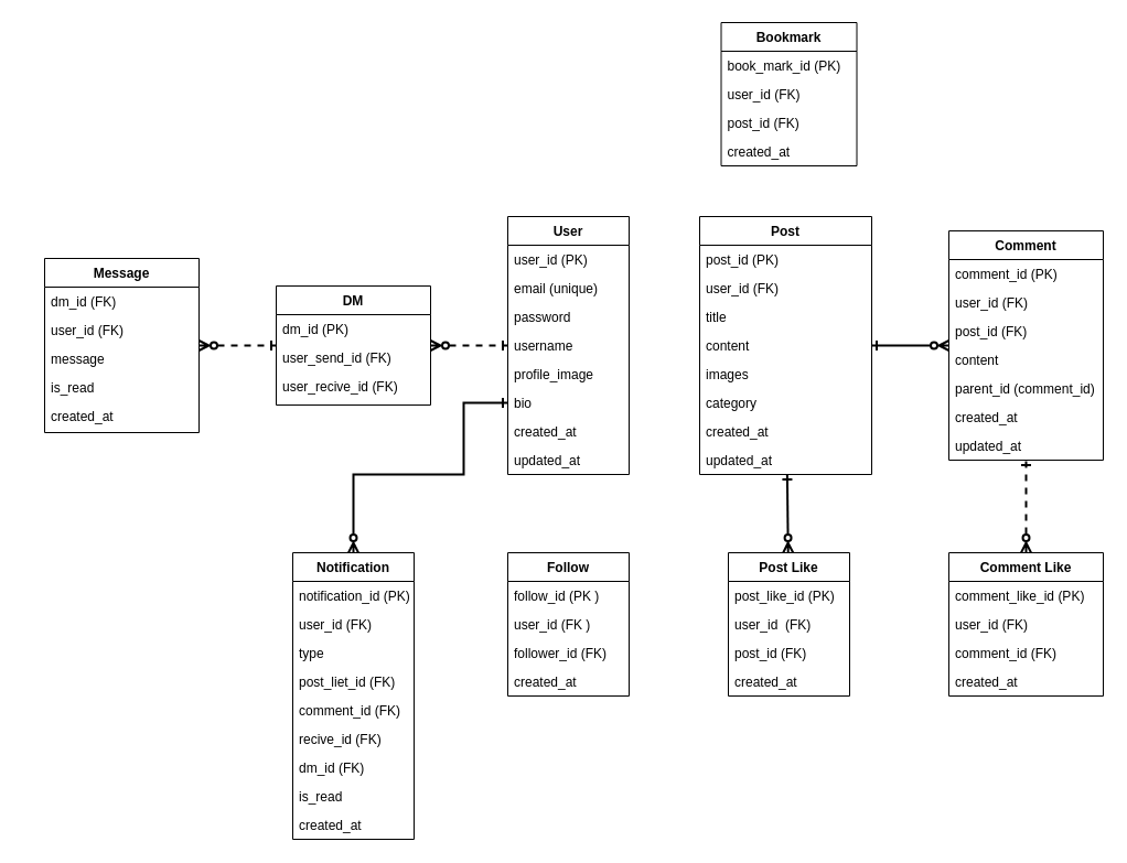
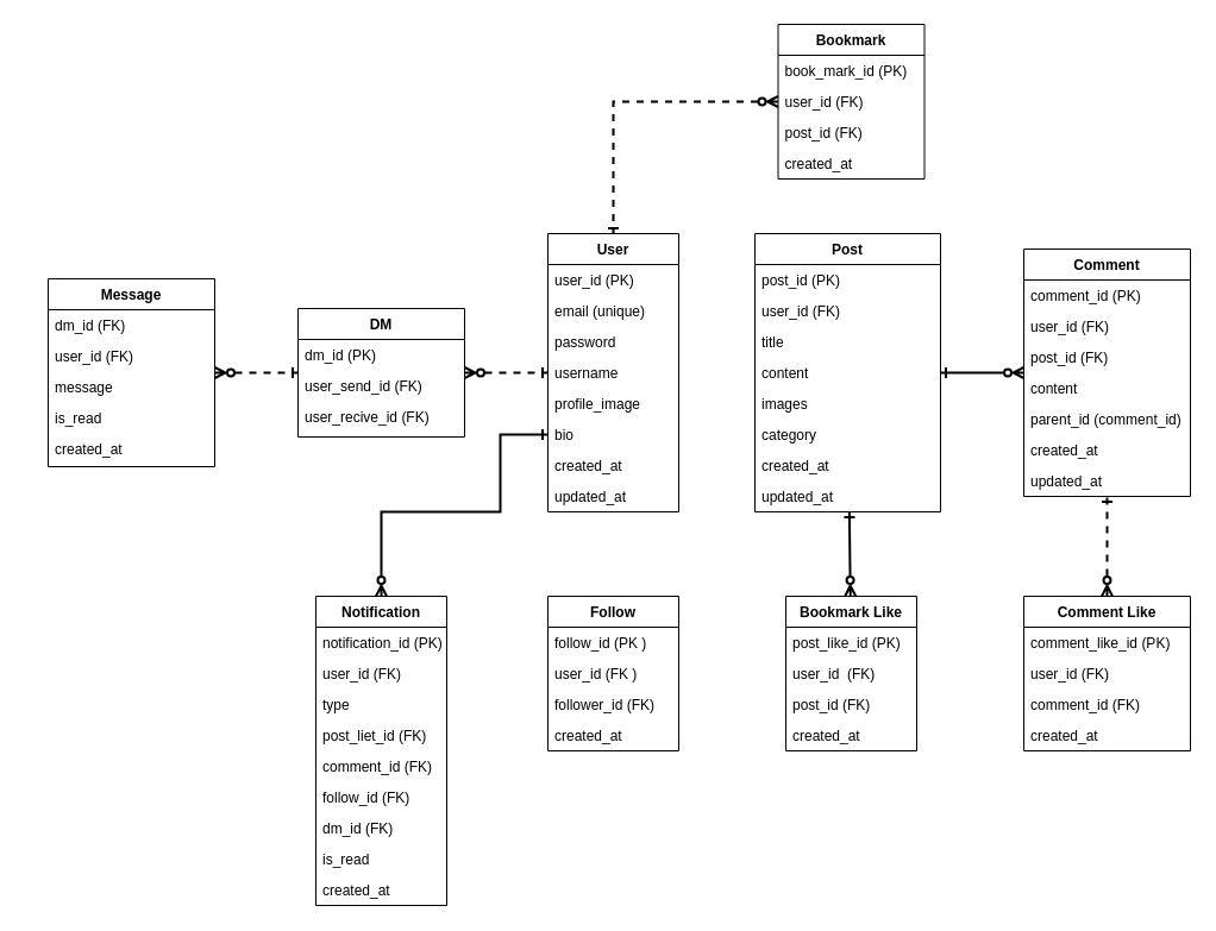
  <mxCell id="0" />
  <mxCell id="1" parent="0" />
  <mxCell id="2" value="User" style="swimlane;fontStyle=1;align=center;verticalAlign=top;childLayout=stackLayout;horizontal=1;startSize=26;horizontalStack=0;resizeParent=1;resizeLast=0;collapsible=1;marginBottom=0;rounded=0;shadow=0;strokeWidth=1;" parent="1" vertex="1"><mxGeometry x="460" y="196" width="110" height="234" as="geometry"><mxRectangle x="230" y="140" width="160" height="26" as="alternateBounds" /></mxGeometry></mxCell>
  <mxCell id="3" value="user_id (PK)" style="text;align=left;verticalAlign=top;spacingLeft=4;spacingRight=4;overflow=hidden;rotatable=0;points=[[0,0.5],[1,0.5]];portConstraint=eastwest;rounded=0;shadow=0;html=0;" parent="2" vertex="1"><mxGeometry y="26" width="110" height="26" as="geometry" /></mxCell>
  <mxCell id="4" value="email (unique)" style="text;align=left;verticalAlign=top;spacingLeft=4;spacingRight=4;overflow=hidden;rotatable=0;points=[[0,0.5],[1,0.5]];portConstraint=eastwest;" parent="2" vertex="1"><mxGeometry y="52" width="110" height="26" as="geometry" /></mxCell>
  <mxCell id="5" value="password" style="text;align=left;verticalAlign=top;spacingLeft=4;spacingRight=4;overflow=hidden;rotatable=0;points=[[0,0.5],[1,0.5]];portConstraint=eastwest;rounded=0;shadow=0;html=0;" parent="2" vertex="1"><mxGeometry y="78" width="110" height="26" as="geometry" /></mxCell>
  <mxCell id="6" value="username" style="text;align=left;verticalAlign=top;spacingLeft=4;spacingRight=4;overflow=hidden;rotatable=0;points=[[0,0.5],[1,0.5]];portConstraint=eastwest;rounded=0;shadow=0;html=0;" vertex="1" parent="2"><mxGeometry y="104" width="110" height="26" as="geometry" /></mxCell>
  <mxCell id="7" value="profile_image" style="text;align=left;verticalAlign=top;spacingLeft=4;spacingRight=4;overflow=hidden;rotatable=0;points=[[0,0.5],[1,0.5]];portConstraint=eastwest;rounded=0;shadow=0;html=0;" vertex="1" parent="2"><mxGeometry y="130" width="110" height="26" as="geometry" /></mxCell>
  <mxCell id="8" value="bio" style="text;align=left;verticalAlign=top;spacingLeft=4;spacingRight=4;overflow=hidden;rotatable=0;points=[[0,0.5],[1,0.5]];portConstraint=eastwest;rounded=0;shadow=0;html=0;" vertex="1" parent="2"><mxGeometry y="156" width="110" height="26" as="geometry" /></mxCell>
  <mxCell id="9" value="created_at" style="text;align=left;verticalAlign=top;spacingLeft=4;spacingRight=4;overflow=hidden;rotatable=0;points=[[0,0.5],[1,0.5]];portConstraint=eastwest;rounded=0;shadow=0;html=0;" vertex="1" parent="2"><mxGeometry y="182" width="110" height="26" as="geometry" /></mxCell>
  <mxCell id="10" value="updated_at" style="text;align=left;verticalAlign=top;spacingLeft=4;spacingRight=4;overflow=hidden;rotatable=0;points=[[0,0.5],[1,0.5]];portConstraint=eastwest;rounded=0;shadow=0;html=0;" vertex="1" parent="2"><mxGeometry y="208" width="110" height="26" as="geometry" /></mxCell>
  <mxCell id="11" value="Post" style="swimlane;fontStyle=1;align=center;verticalAlign=top;childLayout=stackLayout;horizontal=1;startSize=26;horizontalStack=0;resizeParent=1;resizeLast=0;collapsible=1;marginBottom=0;rounded=0;shadow=0;strokeWidth=1;" vertex="1" parent="1"><mxGeometry x="634" y="196" width="156" height="234" as="geometry"><mxRectangle x="230" y="140" width="160" height="26" as="alternateBounds" /></mxGeometry></mxCell>
  <mxCell id="12" value="post_id (PK)" style="text;align=left;verticalAlign=top;spacingLeft=4;spacingRight=4;overflow=hidden;rotatable=0;points=[[0,0.5],[1,0.5]];portConstraint=eastwest;rounded=0;shadow=0;html=0;" vertex="1" parent="11"><mxGeometry y="26" width="156" height="26" as="geometry" /></mxCell>
  <mxCell id="13" value="user_id (FK)" style="text;align=left;verticalAlign=top;spacingLeft=4;spacingRight=4;overflow=hidden;rotatable=0;points=[[0,0.5],[1,0.5]];portConstraint=eastwest;" vertex="1" parent="11"><mxGeometry y="52" width="156" height="26" as="geometry" /></mxCell>
  <mxCell id="14" value="title" style="text;align=left;verticalAlign=top;spacingLeft=4;spacingRight=4;overflow=hidden;rotatable=0;points=[[0,0.5],[1,0.5]];portConstraint=eastwest;rounded=0;shadow=0;html=0;" vertex="1" parent="11"><mxGeometry y="78" width="156" height="26" as="geometry" /></mxCell>
  <mxCell id="15" value="content" style="text;align=left;verticalAlign=top;spacingLeft=4;spacingRight=4;overflow=hidden;rotatable=0;points=[[0,0.5],[1,0.5]];portConstraint=eastwest;rounded=0;shadow=0;html=0;" vertex="1" parent="11"><mxGeometry y="104" width="156" height="26" as="geometry" /></mxCell>
  <mxCell id="16" value="images" style="text;align=left;verticalAlign=top;spacingLeft=4;spacingRight=4;overflow=hidden;rotatable=0;points=[[0,0.5],[1,0.5]];portConstraint=eastwest;rounded=0;shadow=0;html=0;" vertex="1" parent="11"><mxGeometry y="130" width="156" height="26" as="geometry" /></mxCell>
  <mxCell id="17" value="category" style="text;align=left;verticalAlign=top;spacingLeft=4;spacingRight=4;overflow=hidden;rotatable=0;points=[[0,0.5],[1,0.5]];portConstraint=eastwest;rounded=0;shadow=0;html=0;" vertex="1" parent="11"><mxGeometry y="156" width="156" height="26" as="geometry" /></mxCell>
  <mxCell id="18" value="created_at" style="text;align=left;verticalAlign=top;spacingLeft=4;spacingRight=4;overflow=hidden;rotatable=0;points=[[0,0.5],[1,0.5]];portConstraint=eastwest;rounded=0;shadow=0;html=0;" vertex="1" parent="11"><mxGeometry y="182" width="156" height="26" as="geometry" /></mxCell>
  <mxCell id="19" value="updated_at" style="text;align=left;verticalAlign=top;spacingLeft=4;spacingRight=4;overflow=hidden;rotatable=0;points=[[0,0.5],[1,0.5]];portConstraint=eastwest;rounded=0;shadow=0;html=0;" vertex="1" parent="11"><mxGeometry y="208" width="156" height="22" as="geometry" /></mxCell>
  <mxCell id="20" value="Comment" style="swimlane;fontStyle=1;align=center;verticalAlign=top;childLayout=stackLayout;horizontal=1;startSize=26;horizontalStack=0;resizeParent=1;resizeLast=0;collapsible=1;marginBottom=0;rounded=0;shadow=0;strokeWidth=1;" vertex="1" parent="1"><mxGeometry x="860" y="209" width="140" height="208" as="geometry"><mxRectangle x="230" y="140" width="160" height="26" as="alternateBounds" /></mxGeometry></mxCell>
  <mxCell id="21" value="comment_id (PK)" style="text;align=left;verticalAlign=top;spacingLeft=4;spacingRight=4;overflow=hidden;rotatable=0;points=[[0,0.5],[1,0.5]];portConstraint=eastwest;rounded=0;shadow=0;html=0;" vertex="1" parent="20"><mxGeometry y="26" width="140" height="26" as="geometry" /></mxCell>
  <mxCell id="22" value="user_id (FK)" style="text;align=left;verticalAlign=top;spacingLeft=4;spacingRight=4;overflow=hidden;rotatable=0;points=[[0,0.5],[1,0.5]];portConstraint=eastwest;" vertex="1" parent="20"><mxGeometry y="52" width="140" height="26" as="geometry" /></mxCell>
  <mxCell id="23" value="post_id (FK)" style="text;align=left;verticalAlign=top;spacingLeft=4;spacingRight=4;overflow=hidden;rotatable=0;points=[[0,0.5],[1,0.5]];portConstraint=eastwest;rounded=0;shadow=0;html=0;" vertex="1" parent="20"><mxGeometry y="78" width="140" height="26" as="geometry" /></mxCell>
  <mxCell id="24" value="content" style="text;align=left;verticalAlign=top;spacingLeft=4;spacingRight=4;overflow=hidden;rotatable=0;points=[[0,0.5],[1,0.5]];portConstraint=eastwest;rounded=0;shadow=0;html=0;" vertex="1" parent="20"><mxGeometry y="104" width="140" height="26" as="geometry" /></mxCell>
  <mxCell id="25" value="parent_id (comment_id)" style="text;align=left;verticalAlign=top;spacingLeft=4;spacingRight=4;overflow=hidden;rotatable=0;points=[[0,0.5],[1,0.5]];portConstraint=eastwest;rounded=0;shadow=0;html=0;" vertex="1" parent="20"><mxGeometry y="130" width="140" height="26" as="geometry" /></mxCell>
  <mxCell id="26" value="created_at" style="text;align=left;verticalAlign=top;spacingLeft=4;spacingRight=4;overflow=hidden;rotatable=0;points=[[0,0.5],[1,0.5]];portConstraint=eastwest;rounded=0;shadow=0;html=0;" vertex="1" parent="20"><mxGeometry y="156" width="140" height="26" as="geometry" /></mxCell>
  <mxCell id="27" value="updated_at" style="text;align=left;verticalAlign=top;spacingLeft=4;spacingRight=4;overflow=hidden;rotatable=0;points=[[0,0.5],[1,0.5]];portConstraint=eastwest;rounded=0;shadow=0;html=0;" vertex="1" parent="20"><mxGeometry y="182" width="140" height="26" as="geometry" /></mxCell>
- <mxCell id="28" value="Post Like" style="swimlane;fontStyle=1;align=center;verticalAlign=top;childLayout=stackLayout;horizontal=1;startSize=26;horizontalStack=0;resizeParent=1;resizeLast=0;collapsible=1;marginBottom=0;rounded=0;shadow=0;strokeWidth=1;" vertex="1" parent="1"><mxGeometry x="660" y="501" width="110" height="130" as="geometry"><mxRectangle x="230" y="140" width="160" height="26" as="alternateBounds" /></mxGeometry></mxCell>
+ <mxCell id="28" value="Bookmark Like" style="swimlane;fontStyle=1;align=center;verticalAlign=top;childLayout=stackLayout;horizontal=1;startSize=26;horizontalStack=0;resizeParent=1;resizeLast=0;collapsible=1;marginBottom=0;rounded=0;shadow=0;strokeWidth=1;" vertex="1" parent="1"><mxGeometry x="660" y="501" width="110" height="130" as="geometry"><mxRectangle x="230" y="140" width="160" height="26" as="alternateBounds" /></mxGeometry></mxCell>
  <mxCell id="29" value="post_like_id (PK)" style="text;align=left;verticalAlign=top;spacingLeft=4;spacingRight=4;overflow=hidden;rotatable=0;points=[[0,0.5],[1,0.5]];portConstraint=eastwest;" vertex="1" parent="28"><mxGeometry y="26" width="110" height="26" as="geometry" /></mxCell>
  <mxCell id="30" value="user_id  (FK)" style="text;align=left;verticalAlign=top;spacingLeft=4;spacingRight=4;overflow=hidden;rotatable=0;points=[[0,0.5],[1,0.5]];portConstraint=eastwest;" vertex="1" parent="28"><mxGeometry y="52" width="110" height="26" as="geometry" /></mxCell>
  <mxCell id="31" value="post_id (FK)" style="text;align=left;verticalAlign=top;spacingLeft=4;spacingRight=4;overflow=hidden;rotatable=0;points=[[0,0.5],[1,0.5]];portConstraint=eastwest;rounded=0;shadow=0;html=0;" vertex="1" parent="28"><mxGeometry y="78" width="110" height="26" as="geometry" /></mxCell>
  <mxCell id="32" value="created_at" style="text;align=left;verticalAlign=top;spacingLeft=4;spacingRight=4;overflow=hidden;rotatable=0;points=[[0,0.5],[1,0.5]];portConstraint=eastwest;rounded=0;shadow=0;html=0;" vertex="1" parent="28"><mxGeometry y="104" width="110" height="26" as="geometry" /></mxCell>
  <mxCell id="33" value="Comment Like" style="swimlane;fontStyle=1;align=center;verticalAlign=top;childLayout=stackLayout;horizontal=1;startSize=26;horizontalStack=0;resizeParent=1;resizeLast=0;collapsible=1;marginBottom=0;rounded=0;shadow=0;strokeWidth=1;" vertex="1" parent="1"><mxGeometry x="860" y="501" width="140" height="130" as="geometry"><mxRectangle x="230" y="140" width="160" height="26" as="alternateBounds" /></mxGeometry></mxCell>
  <mxCell id="34" value="comment_like_id (PK)" style="text;align=left;verticalAlign=top;spacingLeft=4;spacingRight=4;overflow=hidden;rotatable=0;points=[[0,0.5],[1,0.5]];portConstraint=eastwest;" vertex="1" parent="33"><mxGeometry y="26" width="140" height="26" as="geometry" /></mxCell>
  <mxCell id="35" value="user_id (FK)" style="text;align=left;verticalAlign=top;spacingLeft=4;spacingRight=4;overflow=hidden;rotatable=0;points=[[0,0.5],[1,0.5]];portConstraint=eastwest;" vertex="1" parent="33"><mxGeometry y="52" width="140" height="26" as="geometry" /></mxCell>
  <mxCell id="36" value="comment_id (FK)" style="text;align=left;verticalAlign=top;spacingLeft=4;spacingRight=4;overflow=hidden;rotatable=0;points=[[0,0.5],[1,0.5]];portConstraint=eastwest;rounded=0;shadow=0;html=0;" vertex="1" parent="33"><mxGeometry y="78" width="140" height="26" as="geometry" /></mxCell>
  <mxCell id="37" value="created_at" style="text;align=left;verticalAlign=top;spacingLeft=4;spacingRight=4;overflow=hidden;rotatable=0;points=[[0,0.5],[1,0.5]];portConstraint=eastwest;rounded=0;shadow=0;html=0;" vertex="1" parent="33"><mxGeometry y="104" width="140" height="26" as="geometry" /></mxCell>
  <mxCell id="38" value="Bookmark" style="swimlane;fontStyle=1;align=center;verticalAlign=top;childLayout=stackLayout;horizontal=1;startSize=26;horizontalStack=0;resizeParent=1;resizeLast=0;collapsible=1;marginBottom=0;rounded=0;shadow=0;strokeWidth=1;" vertex="1" parent="1"><mxGeometry x="653.5" y="20" width="123" height="130" as="geometry"><mxRectangle x="230" y="140" width="160" height="26" as="alternateBounds" /></mxGeometry></mxCell>
  <mxCell id="39" value="book_mark_id (PK)" style="text;align=left;verticalAlign=top;spacingLeft=4;spacingRight=4;overflow=hidden;rotatable=0;points=[[0,0.5],[1,0.5]];portConstraint=eastwest;" vertex="1" parent="38"><mxGeometry y="26" width="123" height="26" as="geometry" /></mxCell>
  <mxCell id="40" value="user_id (FK)" style="text;align=left;verticalAlign=top;spacingLeft=4;spacingRight=4;overflow=hidden;rotatable=0;points=[[0,0.5],[1,0.5]];portConstraint=eastwest;" vertex="1" parent="38"><mxGeometry y="52" width="123" height="26" as="geometry" /></mxCell>
  <mxCell id="41" value="post_id (FK)" style="text;align=left;verticalAlign=top;spacingLeft=4;spacingRight=4;overflow=hidden;rotatable=0;points=[[0,0.5],[1,0.5]];portConstraint=eastwest;rounded=0;shadow=0;html=0;" vertex="1" parent="38"><mxGeometry y="78" width="123" height="26" as="geometry" /></mxCell>
  <mxCell id="42" value="created_at" style="text;align=left;verticalAlign=top;spacingLeft=4;spacingRight=4;overflow=hidden;rotatable=0;points=[[0,0.5],[1,0.5]];portConstraint=eastwest;rounded=0;shadow=0;html=0;" vertex="1" parent="38"><mxGeometry y="104" width="123" height="26" as="geometry" /></mxCell>
  <mxCell id="43" value="Follow" style="swimlane;fontStyle=1;align=center;verticalAlign=top;childLayout=stackLayout;horizontal=1;startSize=26;horizontalStack=0;resizeParent=1;resizeLast=0;collapsible=1;marginBottom=0;rounded=0;shadow=0;strokeWidth=1;" vertex="1" parent="1"><mxGeometry x="460" y="501" width="110" height="130" as="geometry"><mxRectangle x="230" y="140" width="160" height="26" as="alternateBounds" /></mxGeometry></mxCell>
  <mxCell id="44" value="follow_id (PK )" style="text;align=left;verticalAlign=top;spacingLeft=4;spacingRight=4;overflow=hidden;rotatable=0;points=[[0,0.5],[1,0.5]];portConstraint=eastwest;" vertex="1" parent="43"><mxGeometry y="26" width="110" height="26" as="geometry" /></mxCell>
  <mxCell id="45" value="user_id (FK )" style="text;align=left;verticalAlign=top;spacingLeft=4;spacingRight=4;overflow=hidden;rotatable=0;points=[[0,0.5],[1,0.5]];portConstraint=eastwest;" vertex="1" parent="43"><mxGeometry y="52" width="110" height="26" as="geometry" /></mxCell>
  <mxCell id="46" value="follower_id (FK)" style="text;align=left;verticalAlign=top;spacingLeft=4;spacingRight=4;overflow=hidden;rotatable=0;points=[[0,0.5],[1,0.5]];portConstraint=eastwest;rounded=0;shadow=0;html=0;" vertex="1" parent="43"><mxGeometry y="78" width="110" height="26" as="geometry" /></mxCell>
  <mxCell id="47" value="created_at" style="text;align=left;verticalAlign=top;spacingLeft=4;spacingRight=4;overflow=hidden;rotatable=0;points=[[0,0.5],[1,0.5]];portConstraint=eastwest;rounded=0;shadow=0;html=0;" vertex="1" parent="43"><mxGeometry y="104" width="110" height="26" as="geometry" /></mxCell>
  <mxCell id="48" value="DM" style="swimlane;fontStyle=1;align=center;verticalAlign=top;childLayout=stackLayout;horizontal=1;startSize=26;horizontalStack=0;resizeParent=1;resizeLast=0;collapsible=1;marginBottom=0;rounded=0;shadow=0;strokeWidth=1;" vertex="1" parent="1"><mxGeometry x="250" y="259" width="140" height="108" as="geometry"><mxRectangle x="230" y="140" width="160" height="26" as="alternateBounds" /></mxGeometry></mxCell>
  <mxCell id="49" value="dm_id (PK)" style="text;align=left;verticalAlign=top;spacingLeft=4;spacingRight=4;overflow=hidden;rotatable=0;points=[[0,0.5],[1,0.5]];portConstraint=eastwest;" vertex="1" parent="48"><mxGeometry y="26" width="140" height="26" as="geometry" /></mxCell>
  <mxCell id="50" value="user_send_id (FK)" style="text;align=left;verticalAlign=top;spacingLeft=4;spacingRight=4;overflow=hidden;rotatable=0;points=[[0,0.5],[1,0.5]];portConstraint=eastwest;" vertex="1" parent="48"><mxGeometry y="52" width="140" height="26" as="geometry" /></mxCell>
  <mxCell id="51" value="user_recive_id (FK)" style="text;align=left;verticalAlign=top;spacingLeft=4;spacingRight=4;overflow=hidden;rotatable=0;points=[[0,0.5],[1,0.5]];portConstraint=eastwest;" vertex="1" parent="48"><mxGeometry y="78" width="140" height="26" as="geometry" /></mxCell>
  <mxCell id="52" value="Notification" style="swimlane;fontStyle=1;align=center;verticalAlign=top;childLayout=stackLayout;horizontal=1;startSize=26;horizontalStack=0;resizeParent=1;resizeLast=0;collapsible=1;marginBottom=0;rounded=0;shadow=0;strokeWidth=1;" vertex="1" parent="1"><mxGeometry x="265" y="501" width="110" height="260" as="geometry"><mxRectangle x="230" y="140" width="160" height="26" as="alternateBounds" /></mxGeometry></mxCell>
  <mxCell id="53" value="notification_id (PK)" style="text;align=left;verticalAlign=top;spacingLeft=4;spacingRight=4;overflow=hidden;rotatable=0;points=[[0,0.5],[1,0.5]];portConstraint=eastwest;rounded=0;shadow=0;html=0;" vertex="1" parent="52"><mxGeometry y="26" width="110" height="26" as="geometry" /></mxCell>
  <mxCell id="54" value="user_id (FK)" style="text;align=left;verticalAlign=top;spacingLeft=4;spacingRight=4;overflow=hidden;rotatable=0;points=[[0,0.5],[1,0.5]];portConstraint=eastwest;rounded=0;shadow=0;html=0;" vertex="1" parent="52"><mxGeometry y="52" width="110" height="26" as="geometry" /></mxCell>
  <mxCell id="55" value="type" style="text;align=left;verticalAlign=top;spacingLeft=4;spacingRight=4;overflow=hidden;rotatable=0;points=[[0,0.5],[1,0.5]];portConstraint=eastwest;rounded=0;shadow=0;html=0;" vertex="1" parent="52"><mxGeometry y="78" width="110" height="26" as="geometry" /></mxCell>
  <mxCell id="56" value="post_liet_id (FK)" style="text;align=left;verticalAlign=top;spacingLeft=4;spacingRight=4;overflow=hidden;rotatable=0;points=[[0,0.5],[1,0.5]];portConstraint=eastwest;rounded=0;shadow=0;html=0;" vertex="1" parent="52"><mxGeometry y="104" width="110" height="26" as="geometry" /></mxCell>
  <mxCell id="57" value="comment_id (FK)" style="text;align=left;verticalAlign=top;spacingLeft=4;spacingRight=4;overflow=hidden;rotatable=0;points=[[0,0.5],[1,0.5]];portConstraint=eastwest;rounded=0;shadow=0;html=0;" vertex="1" parent="52"><mxGeometry y="130" width="110" height="26" as="geometry" /></mxCell>
- <mxCell id="58" value="recive_id (FK)" style="text;align=left;verticalAlign=top;spacingLeft=4;spacingRight=4;overflow=hidden;rotatable=0;points=[[0,0.5],[1,0.5]];portConstraint=eastwest;rounded=0;shadow=0;html=0;" vertex="1" parent="52"><mxGeometry y="156" width="110" height="26" as="geometry" /></mxCell>
+ <mxCell id="58" value="follow_id (FK)" style="text;align=left;verticalAlign=top;spacingLeft=4;spacingRight=4;overflow=hidden;rotatable=0;points=[[0,0.5],[1,0.5]];portConstraint=eastwest;rounded=0;shadow=0;html=0;" vertex="1" parent="52"><mxGeometry y="156" width="110" height="26" as="geometry" /></mxCell>
  <mxCell id="59" value="dm_id (FK)" style="text;align=left;verticalAlign=top;spacingLeft=4;spacingRight=4;overflow=hidden;rotatable=0;points=[[0,0.5],[1,0.5]];portConstraint=eastwest;rounded=0;shadow=0;html=0;" vertex="1" parent="52"><mxGeometry y="182" width="110" height="26" as="geometry" /></mxCell>
  <mxCell id="60" value="is_read" style="text;align=left;verticalAlign=top;spacingLeft=4;spacingRight=4;overflow=hidden;rotatable=0;points=[[0,0.5],[1,0.5]];portConstraint=eastwest;rounded=0;shadow=0;html=0;" vertex="1" parent="52"><mxGeometry y="208" width="110" height="26" as="geometry" /></mxCell>
  <mxCell id="61" value="created_at" style="text;align=left;verticalAlign=top;spacingLeft=4;spacingRight=4;overflow=hidden;rotatable=0;points=[[0,0.5],[1,0.5]];portConstraint=eastwest;rounded=0;shadow=0;html=0;" vertex="1" parent="52"><mxGeometry y="234" width="110" height="26" as="geometry" /></mxCell>
  <mxCell id="62" value="Message" style="swimlane;fontStyle=1;align=center;verticalAlign=top;childLayout=stackLayout;horizontal=1;startSize=26;horizontalStack=0;resizeParent=1;resizeLast=0;collapsible=1;marginBottom=0;rounded=0;shadow=0;strokeWidth=1;" vertex="1" parent="1"><mxGeometry x="40" y="234" width="140" height="158" as="geometry"><mxRectangle x="230" y="140" width="160" height="26" as="alternateBounds" /></mxGeometry></mxCell>
  <mxCell id="63" value="dm_id (FK)" style="text;align=left;verticalAlign=top;spacingLeft=4;spacingRight=4;overflow=hidden;rotatable=0;points=[[0,0.5],[1,0.5]];portConstraint=eastwest;" vertex="1" parent="62"><mxGeometry y="26" width="140" height="26" as="geometry" /></mxCell>
  <mxCell id="64" value="user_id (FK)" style="text;align=left;verticalAlign=top;spacingLeft=4;spacingRight=4;overflow=hidden;rotatable=0;points=[[0,0.5],[1,0.5]];portConstraint=eastwest;" vertex="1" parent="62"><mxGeometry y="52" width="140" height="26" as="geometry" /></mxCell>
  <mxCell id="65" value="message" style="text;align=left;verticalAlign=top;spacingLeft=4;spacingRight=4;overflow=hidden;rotatable=0;points=[[0,0.5],[1,0.5]];portConstraint=eastwest;" vertex="1" parent="62"><mxGeometry y="78" width="140" height="26" as="geometry" /></mxCell>
  <mxCell id="66" value="is_read" style="text;align=left;verticalAlign=top;spacingLeft=4;spacingRight=4;overflow=hidden;rotatable=0;points=[[0,0.5],[1,0.5]];portConstraint=eastwest;" vertex="1" parent="62"><mxGeometry y="104" width="140" height="26" as="geometry" /></mxCell>
  <mxCell id="67" value="created_at" style="text;align=left;verticalAlign=top;spacingLeft=4;spacingRight=4;overflow=hidden;rotatable=0;points=[[0,0.5],[1,0.5]];portConstraint=eastwest;" vertex="1" parent="62"><mxGeometry y="130" width="140" height="26" as="geometry" /></mxCell>
  <mxCell id="68" value="" style="endArrow=ERzeroToMany;html=1;rounded=0;endFill=0;startArrow=ERone;startFill=0;exitX=0;exitY=0.5;exitDx=0;exitDy=0;strokeColor=none;dashed=1;" edge="1" parent="1" source="3" target="64"><mxGeometry width="50" height="50" relative="1" as="geometry"><mxPoint x="470" y="245" as="sourcePoint" /><mxPoint x="400" y="334" as="targetPoint" /><Array as="points"><mxPoint x="380" y="235" /><mxPoint x="380" y="220" /><mxPoint x="230" y="220" /><mxPoint x="20" y="220" /><mxPoint x="20" y="300" /></Array></mxGeometry></mxCell>
  <mxCell id="69" value="" style="endArrow=ERone;html=1;strokeWidth=2;rounded=0;endFill=0;startArrow=ERzeroToMany;startFill=0;strokeColor=default;dashed=1;" edge="1" parent="1" source="48" target="2"><mxGeometry width="50" height="50" relative="1" as="geometry"><mxPoint x="290" y="450" as="sourcePoint" /><mxPoint x="340" y="400" as="targetPoint" /><Array as="points"><mxPoint y="313" x="420" /></Array></mxGeometry></mxCell>
  <mxCell id="70" value="" style="endArrow=ERone;html=1;strokeWidth=2;rounded=0;endFill=0;startArrow=ERzeroToMany;startFill=0;strokeColor=default;dashed=1;" edge="1" parent="1" source="62" target="48"><mxGeometry width="50" height="50" relative="1" as="geometry"><mxPoint x="400" y="308" as="sourcePoint" /><mxPoint x="470" y="245" as="targetPoint" /><Array as="points" /></mxGeometry></mxCell>
+ <mxCell id="71" value="" style="endArrow=ERone;html=1;strokeWidth=2;rounded=0;endFill=0;startArrow=ERzeroToMany;startFill=0;strokeColor=default;dashed=1;" edge="1" parent="1" source="38" target="2"><mxGeometry width="50" height="50" relative="1" as="geometry"><mxPoint x="644" y="323" as="sourcePoint" /><mxPoint x="580" y="323" as="targetPoint" /><Array as="points"><mxPoint x="515" y="85" /></Array></mxGeometry></mxCell>
  <mxCell id="72" value="" style="endArrow=ERone;html=1;strokeWidth=2;rounded=0;endFill=0;startArrow=ERzeroToMany;startFill=0;strokeColor=default;dashed=0;" edge="1" parent="1" source="20" target="11"><mxGeometry width="50" height="50" relative="1" as="geometry"><mxPoint x="830" y="120" as="sourcePoint" /><mxPoint x="850" y="160" as="targetPoint" /><Array as="points" /></mxGeometry></mxCell>
  <mxCell id="73" value="" style="endArrow=ERone;html=1;strokeWidth=2;rounded=0;endFill=0;startArrow=ERzeroToMany;startFill=0;strokeColor=default;dashed=0;" edge="1" parent="1" source="28" target="11"><mxGeometry width="50" height="50" relative="1" as="geometry"><mxPoint x="722" y="144" as="sourcePoint" /><mxPoint x="722" y="206" as="targetPoint" /><Array as="points" /></mxGeometry></mxCell>
  <mxCell id="74" value="" style="endArrow=ERone;html=1;strokeWidth=2;rounded=0;endFill=0;startArrow=ERzeroToMany;startFill=0;strokeColor=default;dashed=1;" edge="1" parent="1" source="33" target="20"><mxGeometry width="50" height="50" relative="1" as="geometry"><mxPoint x="724" y="511" as="sourcePoint" /><mxPoint x="723" y="440" as="targetPoint" /><Array as="points" /></mxGeometry></mxCell>
  <mxCell id="75" value="" style="endArrow=ERone;html=1;strokeWidth=2;rounded=0;endFill=0;startArrow=ERzeroToMany;startFill=0;strokeColor=default;dashed=0;" edge="1" parent="1" source="52" target="8"><mxGeometry width="50" height="50" relative="1" as="geometry"><mxPoint x="525" y="511" as="sourcePoint" /><mxPoint x="525" y="440" as="targetPoint" /><Array as="points"><mxPoint x="320" y="430" /><mxPoint y="430" x="420" /><mxPoint y="365" x="420" /></Array></mxGeometry></mxCell>
